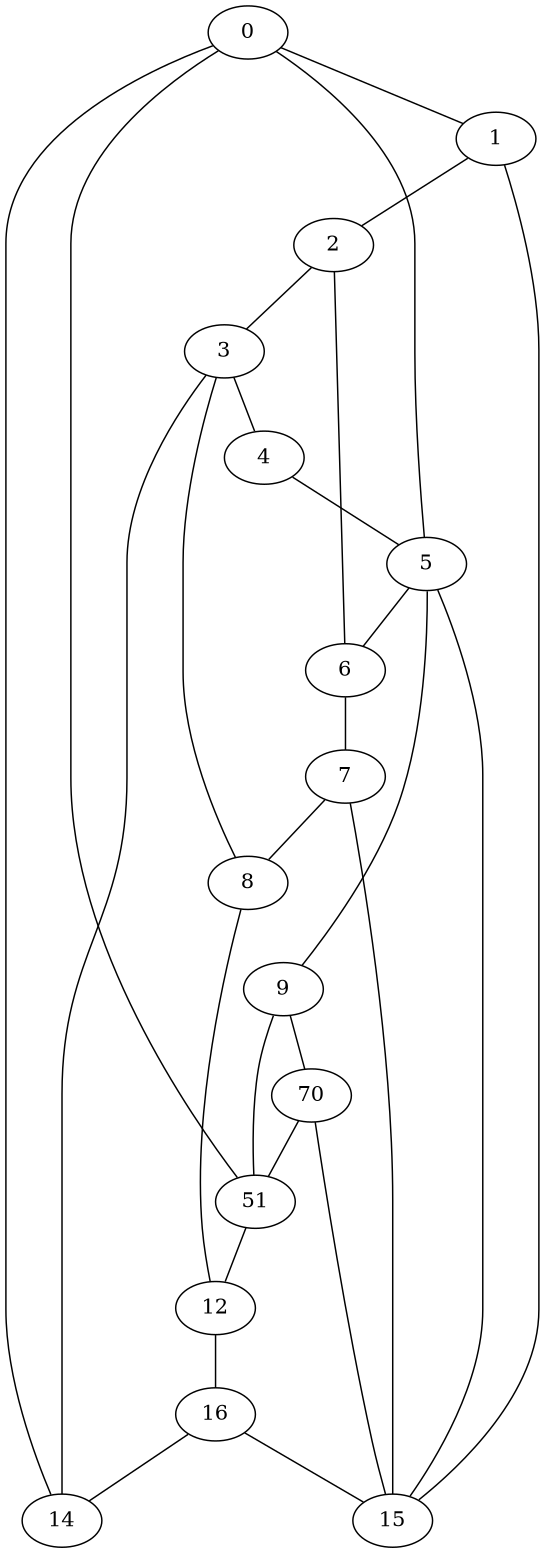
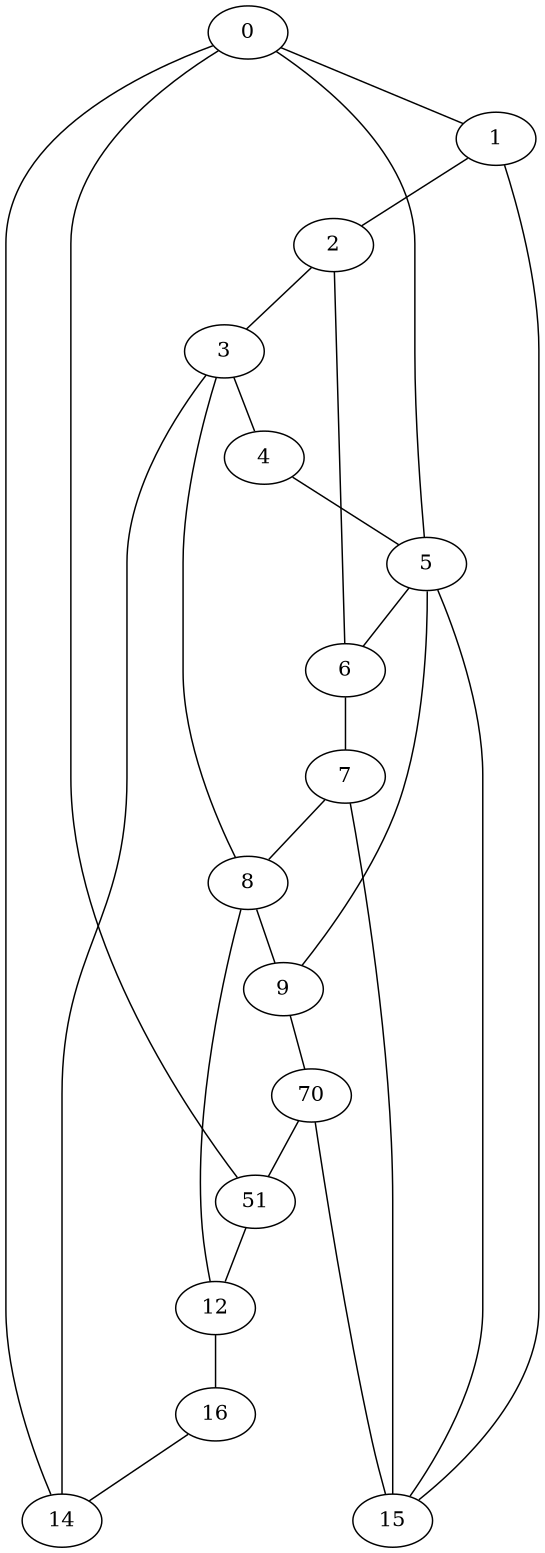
  graph {
    0
    1
    5
    n4 [label=51]
    14
    2
    15
    6
    9
    12
    3
    4
    8
    7
    n15 [label=70]
    n16 [label=16]
    0 -- 1
    0 -- 5
    0 -- n4
    0 -- 14
    1 -- 2
    1 -- 15
    5 -- 15
    5 -- 6
    5 -- 9
    n4 -- 12
    2 -- 6
    2 -- 3
    6 -- 7
    9 -- n15
    12 -- n16
    3 -- 14
    3 -- 4
    3 -- 8
    4 -- 5
-   n4 -- 9
+   8 -- 9
    8 -- 12
    7 -- 15
    7 -- 8
    n15 -- n4
    n15 -- 15
    n16 -- 14
-   n16 -- 15
  }
